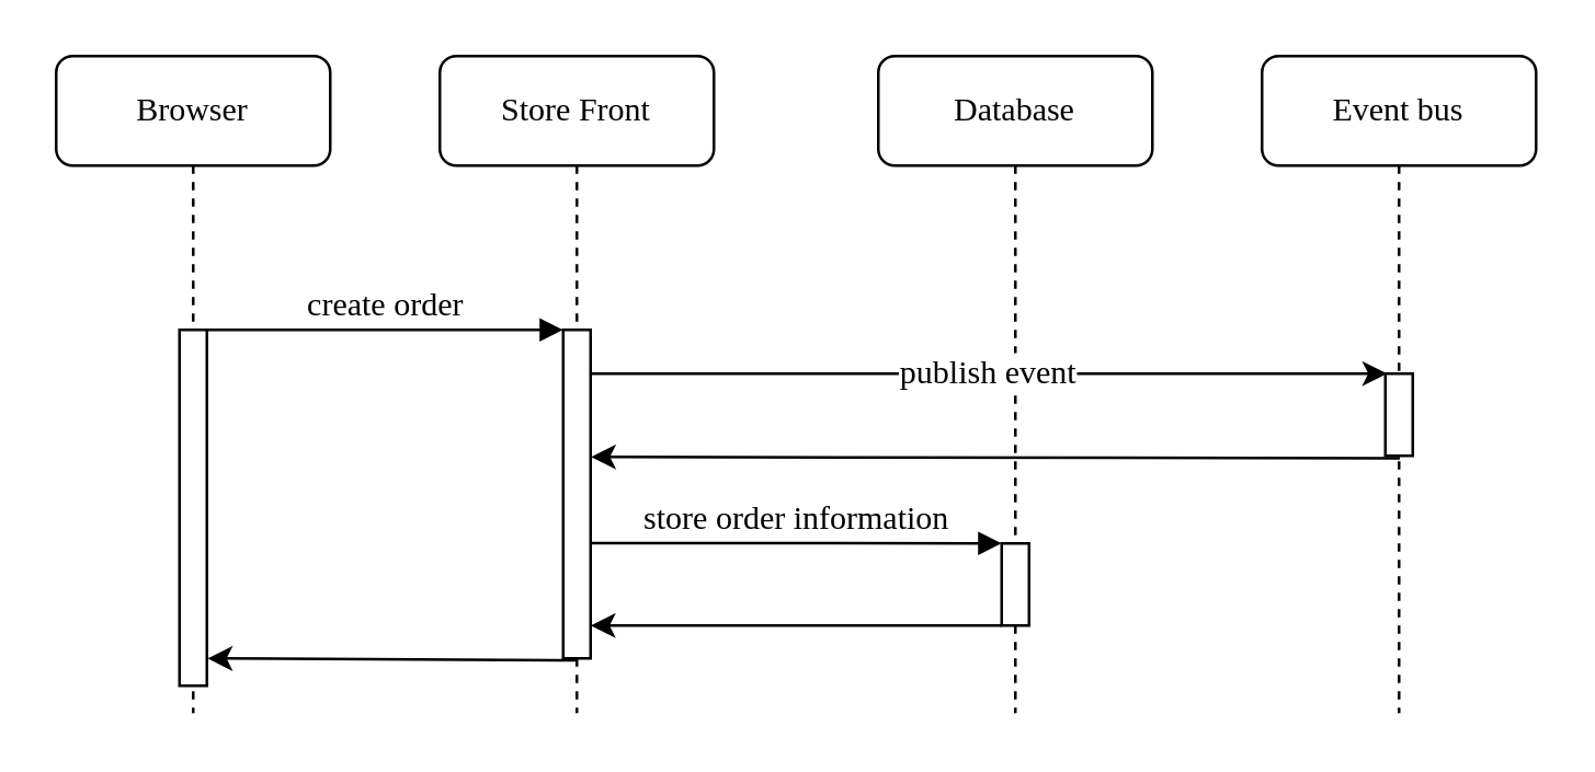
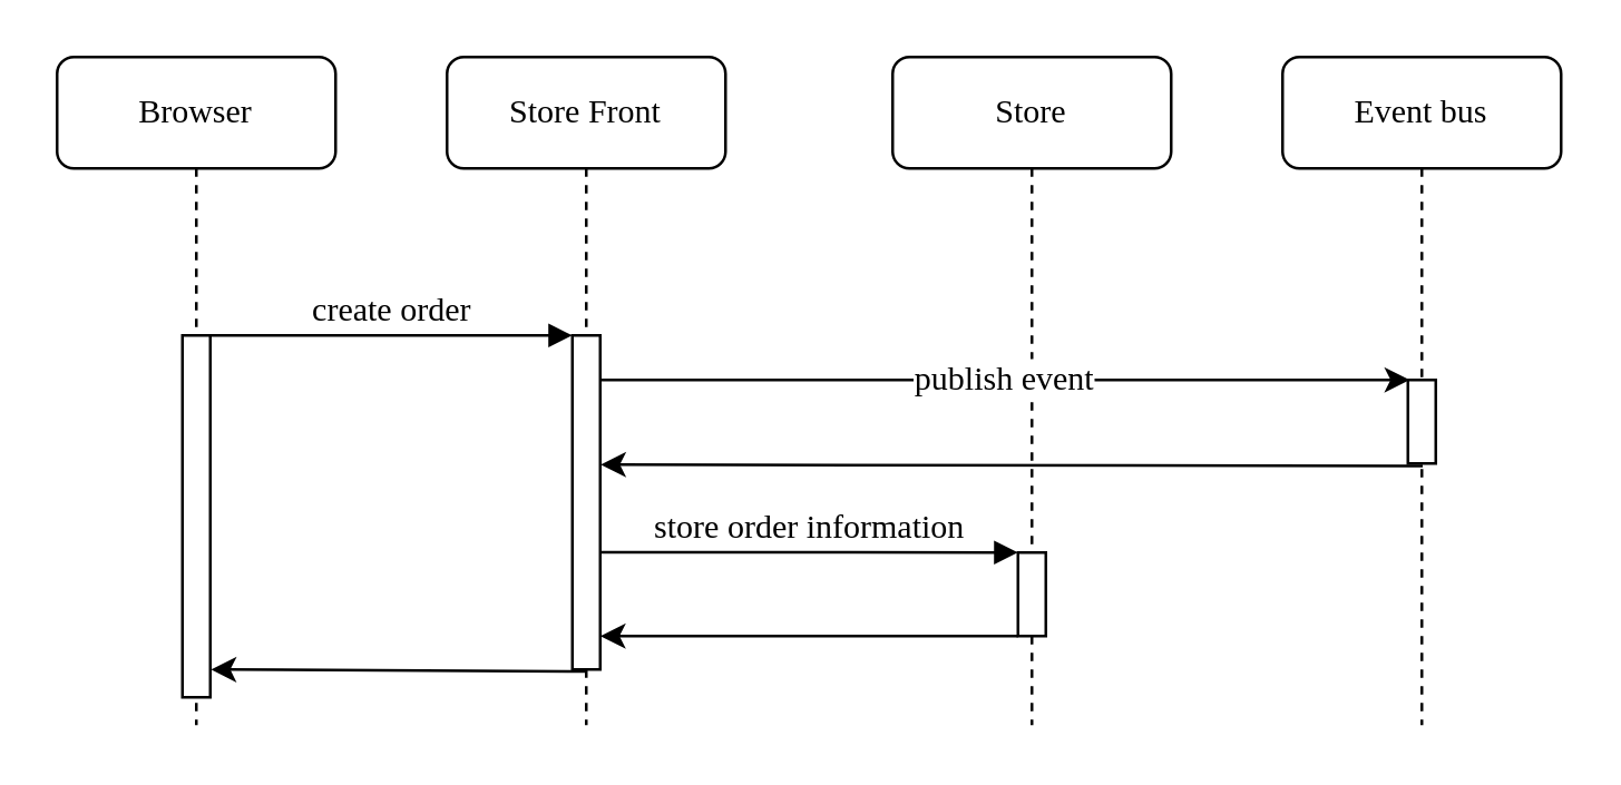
  <mxCell id="0" />
  <mxCell id="1" parent="0" />
  <mxCell id="2" value="Store Front" style="shape=umlLifeline;perimeter=lifelinePerimeter;whiteSpace=wrap;html=1;container=1;collapsible=0;recursiveResize=0;outlineConnect=0;rounded=1;shadow=0;comic=0;labelBackgroundColor=none;strokeWidth=1;fontFamily=Ubuntu;fontSize=12;align=center;" parent="1" vertex="1"><mxGeometry x="160" y="20" width="100" height="240" as="geometry" /></mxCell>
  <mxCell id="3" value="" style="html=1;points=[];perimeter=orthogonalPerimeter;rounded=0;shadow=0;comic=0;labelBackgroundColor=none;strokeWidth=1;fontFamily=Ubuntu;fontSize=12;align=center;" parent="2" vertex="1"><mxGeometry x="45" y="100" width="10" height="120" as="geometry" /></mxCell>
- <mxCell id="4" value="Database" style="shape=umlLifeline;perimeter=lifelinePerimeter;whiteSpace=wrap;html=1;container=1;collapsible=0;recursiveResize=0;outlineConnect=0;rounded=1;shadow=0;comic=0;labelBackgroundColor=none;strokeWidth=1;fontFamily=Ubuntu;fontSize=12;align=center;" parent="1" vertex="1"><mxGeometry x="320" y="20" width="100" height="240" as="geometry" /></mxCell>
+ <mxCell id="4" value="Store" style="shape=umlLifeline;perimeter=lifelinePerimeter;whiteSpace=wrap;html=1;container=1;collapsible=0;recursiveResize=0;outlineConnect=0;rounded=1;shadow=0;comic=0;labelBackgroundColor=none;strokeWidth=1;fontFamily=Ubuntu;fontSize=12;align=center;" parent="1" vertex="1"><mxGeometry x="320" y="20" width="100" height="240" as="geometry" /></mxCell>
  <mxCell id="5" value="" style="html=1;points=[];perimeter=orthogonalPerimeter;rounded=0;shadow=0;comic=0;labelBackgroundColor=none;strokeWidth=1;fontFamily=Ubuntu;fontSize=12;align=center;" parent="4" vertex="1"><mxGeometry x="45" y="178" width="10" height="30" as="geometry" /></mxCell>
  <mxCell id="6" value="Browser" style="shape=umlLifeline;perimeter=lifelinePerimeter;whiteSpace=wrap;html=1;container=1;collapsible=0;recursiveResize=0;outlineConnect=0;rounded=1;shadow=0;comic=0;labelBackgroundColor=none;strokeWidth=1;fontFamily=Ubuntu;fontSize=12;align=center;" parent="1" vertex="1"><mxGeometry x="20" y="20" width="100" height="240" as="geometry" /></mxCell>
  <mxCell id="7" value="" style="html=1;points=[];perimeter=orthogonalPerimeter;rounded=0;shadow=0;comic=0;labelBackgroundColor=none;strokeWidth=1;fontFamily=Ubuntu;fontSize=12;align=center;" parent="6" vertex="1"><mxGeometry x="45" y="100" width="10" height="130" as="geometry" /></mxCell>
  <mxCell id="8" value="create order" style="html=1;verticalAlign=bottom;endArrow=block;entryX=0;entryY=0;labelBackgroundColor=none;fontFamily=Ubuntu;fontSize=12;edgeStyle=elbowEdgeStyle;elbow=vertical;" parent="1" source="7" target="3" edge="1"><mxGeometry relative="1" as="geometry"><mxPoint x="140" y="130" as="sourcePoint" /></mxGeometry></mxCell>
  <mxCell id="9" value="store order information" style="html=1;verticalAlign=bottom;endArrow=block;entryX=0;entryY=0;labelBackgroundColor=none;fontFamily=Ubuntu;fontSize=12;edgeStyle=elbowEdgeStyle;elbow=vertical;" parent="1" target="5" edge="1"><mxGeometry relative="1" as="geometry"><mxPoint x="215" y="197.862" as="sourcePoint" /></mxGeometry></mxCell>
  <mxCell id="10" value="Event bus" style="shape=umlLifeline;perimeter=lifelinePerimeter;whiteSpace=wrap;html=1;container=1;collapsible=0;recursiveResize=0;outlineConnect=0;rounded=1;shadow=0;comic=0;labelBackgroundColor=none;strokeWidth=1;fontFamily=Ubuntu;fontSize=12;align=center;" parent="1" vertex="1"><mxGeometry x="460" y="20" width="100" height="240" as="geometry" /></mxCell>
  <mxCell id="11" value="" style="html=1;points=[];perimeter=orthogonalPerimeter;rounded=0;shadow=0;comic=0;labelBackgroundColor=none;strokeWidth=1;fontFamily=Ubuntu;fontSize=12;align=center;" parent="10" vertex="1"><mxGeometry x="45" y="116" width="10" height="30" as="geometry" /></mxCell>
  <mxCell id="12" value="" style="edgeStyle=orthogonalEdgeStyle;rounded=0;orthogonalLoop=1;jettySize=auto;html=1;fontFamily=Ubuntu;fontSize=12;" parent="1" edge="1"><mxGeometry relative="1" as="geometry"><mxPoint x="365" y="228" as="sourcePoint" /><mxPoint x="215" y="228" as="targetPoint" /><Array as="points"><mxPoint x="215" y="228" /></Array></mxGeometry></mxCell>
  <mxCell id="13" value="publish event" style="endArrow=classic;html=1;entryX=0.07;entryY=-0.001;entryDx=0;entryDy=0;entryPerimeter=0;fontFamily=Ubuntu;fontSize=12;" parent="1" target="11" edge="1"><mxGeometry width="50" height="50" relative="1" as="geometry"><mxPoint x="215" y="136" as="sourcePoint" /><mxPoint x="504" y="136" as="targetPoint" /></mxGeometry></mxCell>
  <mxCell id="14" value="" style="endArrow=classic;html=1;exitX=0.531;exitY=1.03;exitDx=0;exitDy=0;exitPerimeter=0;entryX=1.014;entryY=0.92;entryDx=0;entryDy=0;entryPerimeter=0;fontFamily=Ubuntu;fontSize=12;" parent="1" source="11" edge="1"><mxGeometry width="50" height="50" relative="1" as="geometry"><mxPoint x="290" y="226" as="sourcePoint" /><mxPoint x="215.14" y="166.4" as="targetPoint" /></mxGeometry></mxCell>
  <mxCell id="15" value="" style="endArrow=classic;html=1;exitX=0.467;exitY=1.006;exitDx=0;exitDy=0;exitPerimeter=0;entryX=1.026;entryY=0.923;entryDx=0;entryDy=0;entryPerimeter=0;fontFamily=Ubuntu;fontSize=12;" parent="1" source="3" target="7" edge="1"><mxGeometry width="50" height="50" relative="1" as="geometry"><mxPoint x="120" y="260" as="sourcePoint" /><mxPoint x="76" y="240" as="targetPoint" /></mxGeometry></mxCell>
